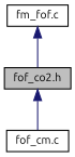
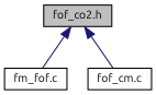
  digraph {
    fontname=Ubuntu
    node [color=black fillcolor=white fontname=Ubuntu fontsize=10 shape=record style=filled]
    edge [color=midnightblue dir=back fontname=Ubuntu fontsize=10 labelfontname=Helvetica labelfontsize=10 style=solid]
    n1 [fillcolor=grey75 fontcolor=black height=0.2 label="fof_co2.h" width=0.4]
    n2 [height=0.2 label="fm_fof.c" width=0.4]
    n3 [height=0.2 label="fof_cm.c" width=0.4]
-   n2 -> n1
+   n1 -> n2
    n1 -> n3
  }
